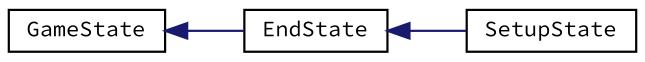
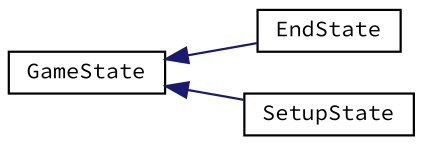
  digraph {
    fontname="Source Code Pro"
    rankdir=LR
    node [color=black fillcolor=white fontname="Source Code Pro" fontsize=10 shape=record style=filled]
    edge [color=midnightblue dir=back fontname="Source Code Pro" fontsize=10 labelfontname=Helvetica labelfontsize=10 style=solid]
    n1 [height=0.2 label=GameState width=0.4]
    n2 [height=0.2 label=EndState width=0.4]
    n3 [height=0.2 label=SetupState width=0.4]
    n1 -> n2
-   n2 -> n3
+   n1 -> n3
  }
